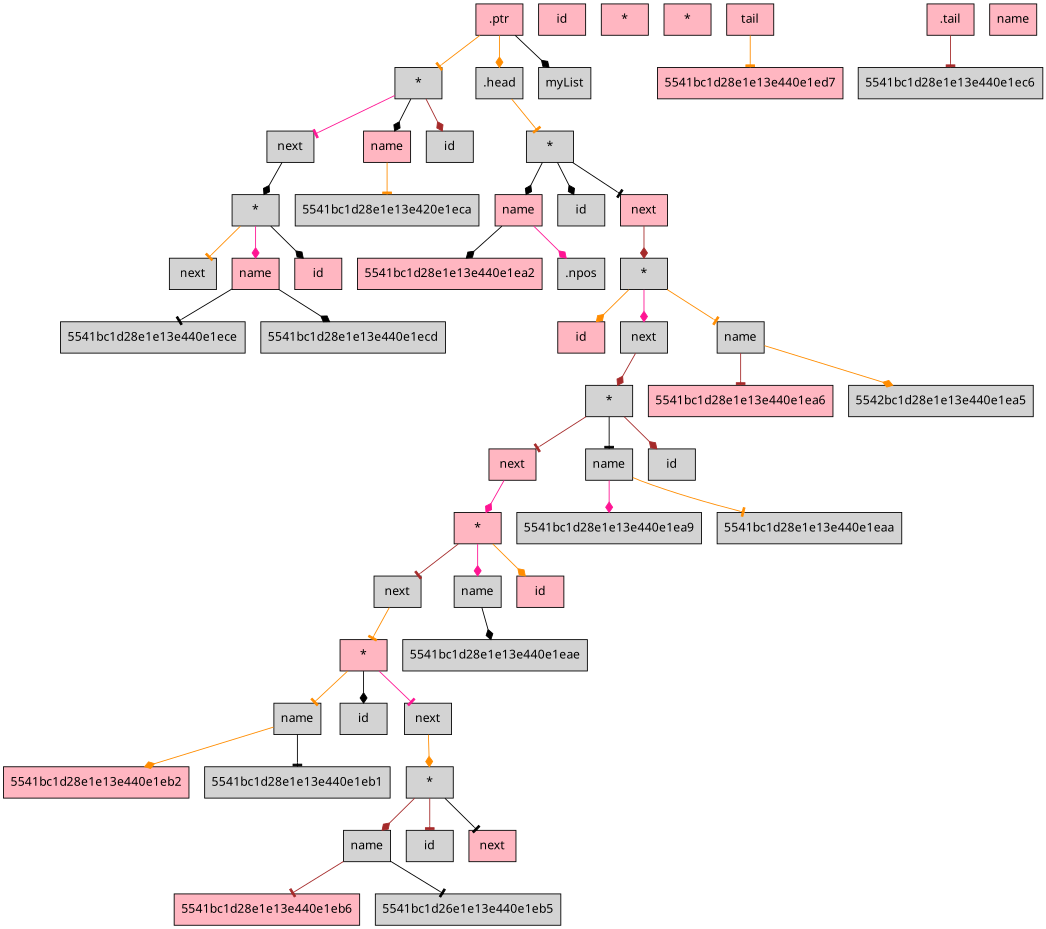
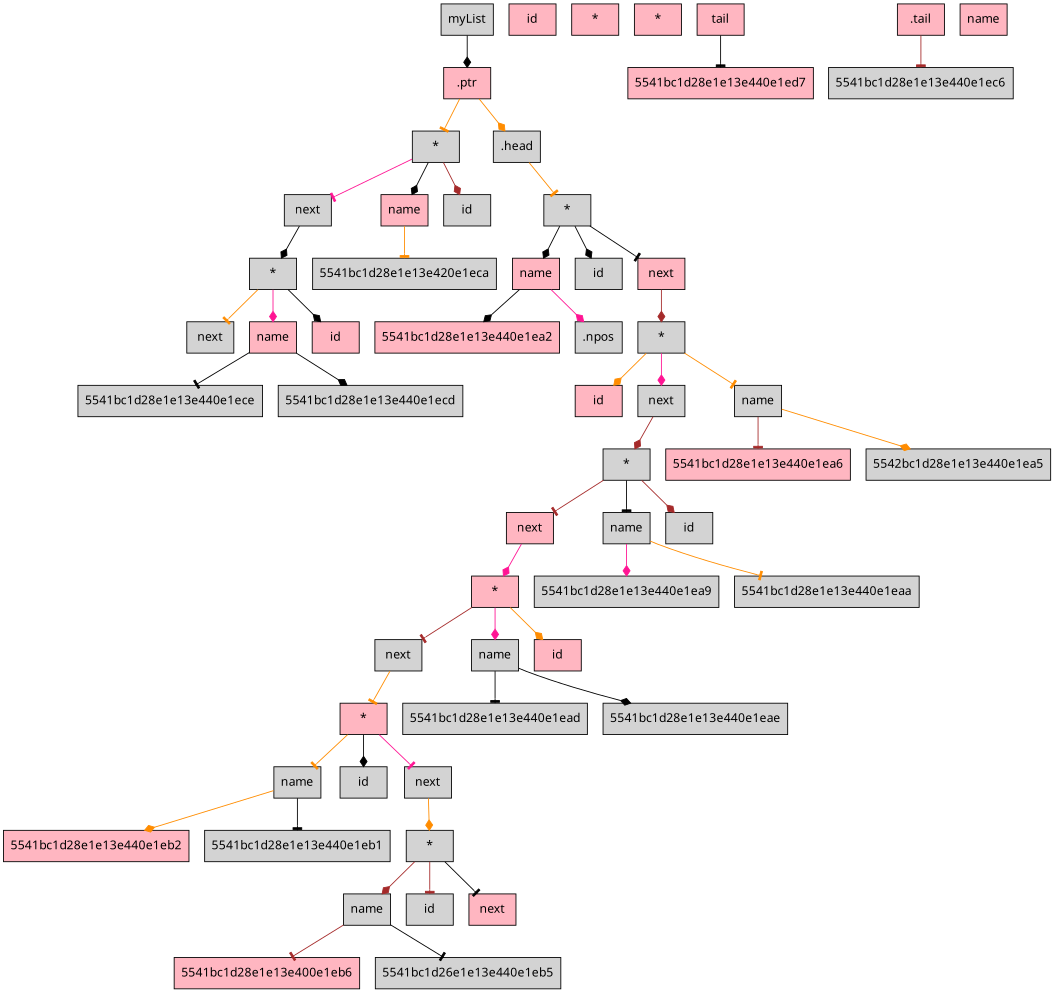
  strict digraph {
    fontname="Noto Sans"
    node [fillcolor=lightgrey fontname="Noto Sans" shape=record style=filled]
    edge [arrowhead=diamond color=black fontname="Noto Sans"]
    n1 [label=next]
    n2 [fillcolor=lightpink label="*"]
    n3 [label=name]
    n4 [label=id]
    n5 [label=next]
    "5541bc1d28e1e13e440e1eb2" [fillcolor=lightpink]
    "5541bc1d28e1e13e440e1eb1"
    n8 [label="*"]
    n9 [fillcolor=lightpink label=".ptr"]
    n10 [label="*"]
    n11 [label=".head"]
    n12 [label=next]
    n13 [fillcolor=lightpink label=name]
    n14 [label=id]
    n15 [label="*"]
    n16 [label="5541bc1d28e1e13e420e1eca"]
    n17 [fillcolor=lightpink label=name]
    "5541bc1d28e1e13e440e1ea2" [fillcolor=lightpink]
    n19 [label=".npos"]
    n20 [label=name]
-   "5541bc1d28e1e13e440e1eb6" [fillcolor=lightpink]
+   "5541bc1d28e1e13e440e1eb6" [fillcolor=lightpink label="5541bc1d28e1e13e400e1eb6"]
    n22 [label="5541bc1d26e1e13e440e1eb5"]
    n23 [label="*"]
    n24 [fillcolor=lightpink label=next]
    n25 [label=name]
    n26 [label=id]
    n27 [fillcolor=lightpink label="*"]
    "5541bc1d28e1e13e440e1ea9"
    "5541bc1d28e1e13e440e1eaa"
    n30 [label=name]
    n31 [fillcolor=lightpink label=id]
    n32 [label=next]
    n33 [fillcolor=lightpink label=name]
    n34 [fillcolor=lightpink label=id]
    n35 [fillcolor=lightpink label=id]
+   "5541bc1d28e1e13e440e1ead"
    "5541bc1d28e1e13e440e1eae"
    "5541bc1d28e1e13e440e1ece"
    "5541bc1d28e1e13e440e1ecd"
    n40 [fillcolor=lightpink label="*"]
    n41 [label="*"]
    n42 [label=id]
    n43 [fillcolor=lightpink label=next]
    n44 [label="*"]
    n45 [fillcolor=lightpink label=id]
    n46 [label=next]
    n47 [label=name]
    n48 [label=id]
    n49 [fillcolor=lightpink label=next]
    n50 [fillcolor=lightpink label="*"]
    n51 [fillcolor=lightpink label=tail]
    "5541bc1d28e1e13e440e1ed7" [fillcolor=lightpink]
    "5541bc1d28e1e13e440e1ea6" [fillcolor=lightpink]
    n54 [label="5542bc1d28e1e13e440e1ea5"]
    n55 [label=myList]
    n56 [fillcolor=lightpink label=".tail"]
    "5541bc1d28e1e13e440e1ec6"
    n58 [fillcolor=lightpink label=name]
    n1 -> n2 [arrowhead=tee color=darkorange]
    n2 -> n3 [arrowhead=tee color=darkorange]
    n2 -> n4
    n2 -> n5 [arrowhead=tee color=deeppink]
    n3 -> "5541bc1d28e1e13e440e1eb2" [color=darkorange]
    n3 -> "5541bc1d28e1e13e440e1eb1" [arrowhead=tee]
    n5 -> n8 [color=darkorange]
    n8 -> n20 [color=brown]
    n8 -> n48 [arrowhead=tee color=brown]
    n8 -> n49 [arrowhead=tee]
    n9 -> n10 [arrowhead=tee color=darkorange]
    n9 -> n11 [color=darkorange]
    n10 -> n12 [arrowhead=tee color=deeppink]
    n10 -> n13
    n10 -> n14 [color=brown]
    n11 -> n41 [arrowhead=tee color=darkorange]
    n12 -> n15
    n13 -> n16 [arrowhead=tee color=darkorange]
    n15 -> n32 [arrowhead=tee color=darkorange]
    n15 -> n33 [color=deeppink]
    n15 -> n34
    n17 -> "5541bc1d28e1e13e440e1ea2"
    n17 -> n19 [color=deeppink]
    n20 -> "5541bc1d28e1e13e440e1eb6" [arrowhead=tee color=brown]
    n20 -> n22 [arrowhead=tee]
    n23 -> n24 [arrowhead=tee color=brown]
    n23 -> n25 [arrowhead=tee]
    n23 -> n26 [color=brown]
    n24 -> n27 [color=deeppink]
    n25 -> "5541bc1d28e1e13e440e1ea9" [color=deeppink]
    n25 -> "5541bc1d28e1e13e440e1eaa" [arrowhead=tee color=darkorange]
    n27 -> n1 [arrowhead=tee color=brown]
    n27 -> n30 [color=deeppink]
    n27 -> n31 [color=darkorange]
+   n30 -> "5541bc1d28e1e13e440e1ead" [arrowhead=tee]
    n30 -> "5541bc1d28e1e13e440e1eae"
    n33 -> "5541bc1d28e1e13e440e1ece" [arrowhead=tee]
    n33 -> "5541bc1d28e1e13e440e1ecd"
    n41 -> n17
    n41 -> n42
    n41 -> n43 [arrowhead=tee]
    n43 -> n44 [color=brown]
    n44 -> n45 [color=darkorange]
    n44 -> n46 [color=deeppink]
    n44 -> n47 [arrowhead=tee color=darkorange]
    n46 -> n23 [color=brown]
    n47 -> "5541bc1d28e1e13e440e1ea6" [arrowhead=tee color=brown]
    n47 -> n54 [color=darkorange]
-   n51 -> "5541bc1d28e1e13e440e1ed7" [arrowhead=tee color=darkorange]
-   n9 -> n55
+   n51 -> "5541bc1d28e1e13e440e1ed7" [arrowhead=tee]
+   n55 -> n9
    n56 -> "5541bc1d28e1e13e440e1ec6" [arrowhead=tee color=brown]
  }
